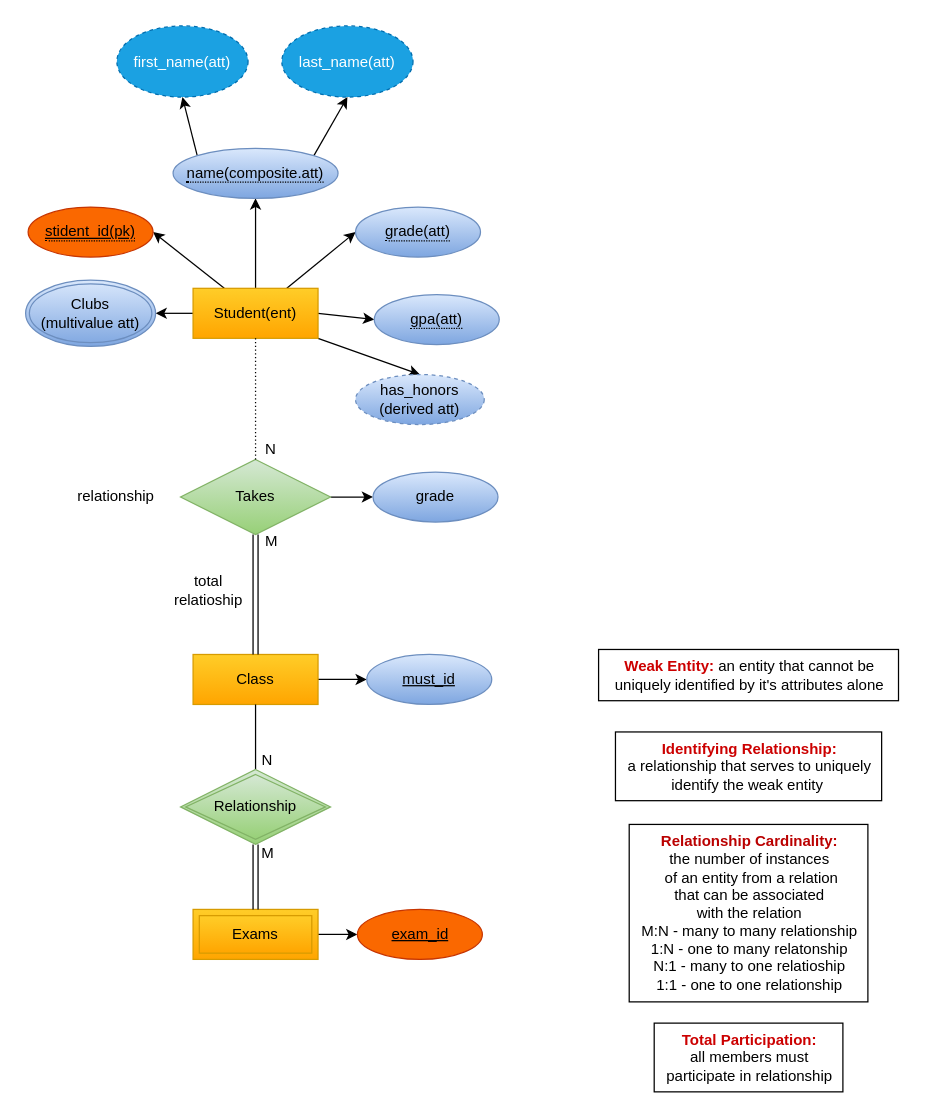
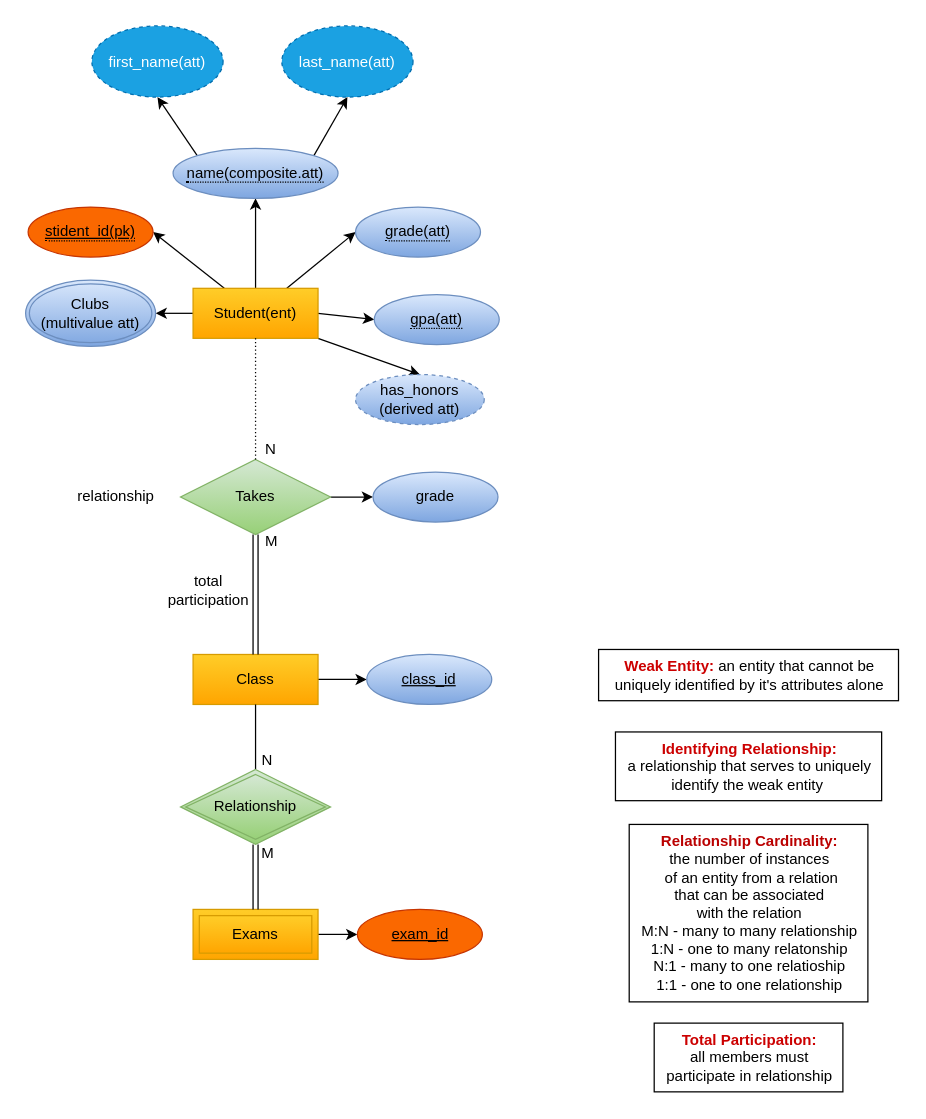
  <mxCell id="0" />
  <mxCell id="1" parent="0" />
  <mxCell id="2" style="edgeStyle=none;html=1;exitX=0.75;exitY=0;exitDx=0;exitDy=0;entryX=0;entryY=0.5;entryDx=0;entryDy=0;strokeColor=#000000;" edge="1" parent="1" source="8" target="11"><mxGeometry relative="1" as="geometry"><mxPoint x="313" y="84.52" as="targetPoint" /></mxGeometry></mxCell>
  <mxCell id="3" value="" style="edgeStyle=none;html=1;strokeColor=#000000;entryX=0.5;entryY=1;entryDx=0;entryDy=0;" edge="1" parent="1" source="8" target="13"><mxGeometry relative="1" as="geometry"><mxPoint x="214" y="58" as="targetPoint" /></mxGeometry></mxCell>
  <mxCell id="4" style="edgeStyle=none;html=1;exitX=1;exitY=0.5;exitDx=0;exitDy=0;entryX=0;entryY=0.5;entryDx=0;entryDy=0;fontColor=#ffffff;strokeColor=#000000;" edge="1" parent="1" source="8" target="10"><mxGeometry relative="1" as="geometry" /></mxCell>
  <mxCell id="5" style="edgeStyle=none;html=1;exitX=0;exitY=0.5;exitDx=0;exitDy=0;entryX=1;entryY=0.5;entryDx=0;entryDy=0;fontColor=#000000;strokeColor=#000000;" edge="1" parent="1" source="8" target="16"><mxGeometry relative="1" as="geometry" /></mxCell>
  <mxCell id="6" style="html=1;exitX=1;exitY=1;exitDx=0;exitDy=0;entryX=0.5;entryY=0;entryDx=0;entryDy=0;fontColor=#000000;strokeColor=#000000;" edge="1" parent="1" source="8" target="17"><mxGeometry relative="1" as="geometry" /></mxCell>
  <mxCell id="7" style="edgeStyle=none;html=1;exitX=0.25;exitY=0;exitDx=0;exitDy=0;entryX=1;entryY=0.5;entryDx=0;entryDy=0;strokeColor=#000000;fontColor=#000000;" edge="1" parent="1" source="8" target="15"><mxGeometry relative="1" as="geometry" /></mxCell>
  <mxCell id="8" value="&lt;font color=&quot;#000000&quot;&gt;Student(ent)&lt;/font&gt;" style="whiteSpace=wrap;html=1;align=center;fillColor=#ffcd28;strokeColor=#d79b00;gradientColor=#ffa500;" vertex="1" parent="1"><mxGeometry x="154" y="230" width="100" height="40" as="geometry" /></mxCell>
  <mxCell id="9" style="edgeStyle=none;html=1;exitX=1;exitY=0;exitDx=0;exitDy=0;fontColor=#ffffff;entryX=0.5;entryY=1;entryDx=0;entryDy=0;strokeColor=#000000;" edge="1" parent="1" source="13" target="14"><mxGeometry relative="1" as="geometry"><mxPoint x="249.355" y="23.858" as="sourcePoint" /><mxPoint x="289.7" y="-13.84" as="targetPoint" /></mxGeometry></mxCell>
  <mxCell id="10" value="&lt;span style=&quot;border-bottom: 1px dotted&quot;&gt;&lt;font color=&quot;#000000&quot;&gt;gpa(att)&lt;/font&gt;&lt;br&gt;&lt;/span&gt;" style="ellipse;whiteSpace=wrap;html=1;align=center;fillColor=#dae8fc;strokeColor=#6c8ebf;gradientColor=#7ea6e0;" vertex="1" parent="1"><mxGeometry x="299" y="235" width="100" height="40" as="geometry" /></mxCell>
  <mxCell id="11" value="&lt;span style=&quot;border-bottom: 1px dotted&quot;&gt;&lt;font color=&quot;#000000&quot;&gt;grade(att)&lt;/font&gt;&lt;br&gt;&lt;/span&gt;" style="ellipse;whiteSpace=wrap;html=1;align=center;fillColor=#dae8fc;strokeColor=#6c8ebf;gradientColor=#7ea6e0;" vertex="1" parent="1"><mxGeometry x="284" y="165" width="100" height="40" as="geometry" /></mxCell>
  <mxCell id="12" style="edgeStyle=none;html=1;exitX=0;exitY=0;exitDx=0;exitDy=0;entryX=0.5;entryY=1;entryDx=0;entryDy=0;strokeColor=#000000;fontColor=#000000;" edge="1" parent="1" source="13" target="28"><mxGeometry relative="1" as="geometry" /></mxCell>
  <mxCell id="13" value="&lt;span style=&quot;border-bottom: 1px dotted&quot;&gt;&lt;font color=&quot;#000000&quot;&gt;name(composite.att)&lt;/font&gt;&lt;br&gt;&lt;/span&gt;" style="ellipse;whiteSpace=wrap;html=1;align=center;fillColor=#dae8fc;strokeColor=#6c8ebf;gradientColor=#7ea6e0;" vertex="1" parent="1"><mxGeometry x="138" y="118" width="132" height="40" as="geometry" /></mxCell>
  <mxCell id="14" value="last_name(att)" style="ellipse;whiteSpace=wrap;html=1;align=center;dashed=1;fontColor=#ffffff;fillColor=#1ba1e2;strokeColor=#006EAF;" vertex="1" parent="1"><mxGeometry x="225" y="20" width="105" height="57" as="geometry" /></mxCell>
  <mxCell id="15" value="&lt;span style=&quot;border-bottom: 1px dotted&quot;&gt;&lt;font color=&quot;#000000&quot;&gt;&lt;u&gt;stident_id(pk)&lt;/u&gt;&lt;/font&gt;&lt;br&gt;&lt;/span&gt;" style="ellipse;whiteSpace=wrap;html=1;align=center;fillColor=#fa6800;strokeColor=#C73500;fontColor=#000000;" vertex="1" parent="1"><mxGeometry x="22" y="165" width="100" height="40" as="geometry" /></mxCell>
  <mxCell id="16" value="&lt;font color=&quot;#000000&quot;&gt;Clubs&lt;br&gt;(multivalue att)&lt;br&gt;&lt;/font&gt;" style="ellipse;shape=doubleEllipse;margin=3;whiteSpace=wrap;html=1;align=center;labelBackgroundColor=none;fillColor=#dae8fc;gradientColor=#7ea6e0;strokeColor=#6c8ebf;" vertex="1" parent="1"><mxGeometry x="20" y="223.5" width="104" height="53" as="geometry" /></mxCell>
  <mxCell id="17" value="&lt;font color=&quot;#000000&quot;&gt;has_honors&lt;/font&gt;&lt;br&gt;&lt;font color=&quot;#000000&quot;&gt;(derived att)&lt;/font&gt;" style="ellipse;whiteSpace=wrap;html=1;align=center;dashed=1;labelBackgroundColor=none;fillColor=#dae8fc;gradientColor=#7ea6e0;strokeColor=#6c8ebf;" vertex="1" parent="1"><mxGeometry x="284" y="299" width="103" height="40" as="geometry" /></mxCell>
  <mxCell id="18" style="edgeStyle=none;html=1;exitX=1;exitY=0.5;exitDx=0;exitDy=0;entryX=0;entryY=0.5;entryDx=0;entryDy=0;strokeColor=#000000;fontColor=#000000;" edge="1" parent="1" source="19" target="24"><mxGeometry relative="1" as="geometry" /></mxCell>
  <mxCell id="19" value="&lt;font color=&quot;#000000&quot;&gt;Class&lt;/font&gt;" style="whiteSpace=wrap;html=1;align=center;labelBackgroundColor=none;fillColor=#ffcd28;gradientColor=#ffa500;strokeColor=#d79b00;" vertex="1" parent="1"><mxGeometry x="154" y="523" width="100" height="40" as="geometry" /></mxCell>
  <mxCell id="20" style="edgeStyle=none;html=1;exitX=1;exitY=0.5;exitDx=0;exitDy=0;entryX=0;entryY=0.5;entryDx=0;entryDy=0;strokeColor=#000000;fontColor=#000000;" edge="1" parent="1" source="21" target="30"><mxGeometry relative="1" as="geometry" /></mxCell>
  <mxCell id="21" value="&lt;font color=&quot;#000000&quot;&gt;Takes&lt;/font&gt;" style="shape=rhombus;perimeter=rhombusPerimeter;whiteSpace=wrap;html=1;align=center;labelBackgroundColor=none;fillColor=#d5e8d4;gradientColor=#97d077;strokeColor=#82b366;" vertex="1" parent="1"><mxGeometry x="144" y="367" width="120" height="60" as="geometry" /></mxCell>
  <mxCell id="22" value="relationship" style="text;html=1;align=center;verticalAlign=middle;resizable=0;points=[];autosize=1;strokeColor=none;fillColor=none;fontColor=#000000;" vertex="1" parent="1"><mxGeometry x="52" y="384" width="79" height="26" as="geometry" /></mxCell>
- <mxCell id="23" value="total &lt;br&gt;relatioship" style="text;html=1;align=center;verticalAlign=middle;resizable=0;points=[];autosize=1;strokeColor=none;fillColor=none;fontColor=#000000;" vertex="1" parent="1"><mxGeometry x="124" y="451" width="83" height="41" as="geometry" /></mxCell>
- <mxCell id="24" value="&lt;font style=&quot;&quot; color=&quot;#000000&quot;&gt;&lt;u&gt;must_id&lt;/u&gt;&lt;/font&gt;" style="ellipse;whiteSpace=wrap;html=1;align=center;labelBackgroundColor=none;fillColor=#dae8fc;strokeColor=#6c8ebf;gradientColor=#7ea6e0;" vertex="1" parent="1"><mxGeometry x="293" y="523" width="100" height="40" as="geometry" /></mxCell>
+ <mxCell id="23" value="total &lt;br&gt;participation" style="text;html=1;align=center;verticalAlign=middle;resizable=0;points=[];autosize=1;strokeColor=none;fillColor=none;fontColor=#000000;" vertex="1" parent="1"><mxGeometry x="124" y="451" width="83" height="41" as="geometry" /></mxCell>
+ <mxCell id="24" value="&lt;font style=&quot;&quot; color=&quot;#000000&quot;&gt;&lt;u&gt;class_id&lt;/u&gt;&lt;/font&gt;" style="ellipse;whiteSpace=wrap;html=1;align=center;labelBackgroundColor=none;fillColor=#dae8fc;strokeColor=#6c8ebf;gradientColor=#7ea6e0;" vertex="1" parent="1"><mxGeometry x="293" y="523" width="100" height="40" as="geometry" /></mxCell>
  <mxCell id="25" value="" style="shape=link;html=1;rounded=0;strokeColor=#000000;fontColor=#000000;exitX=0.5;exitY=1;exitDx=0;exitDy=0;entryX=0.5;entryY=0;entryDx=0;entryDy=0;" edge="1" parent="1" source="21" target="19"><mxGeometry relative="1" as="geometry"><mxPoint x="151" y="383" as="sourcePoint" /><mxPoint x="311" y="383" as="targetPoint" /></mxGeometry></mxCell>
  <mxCell id="26" value="M" style="resizable=0;html=1;align=left;verticalAlign=bottom;labelBackgroundColor=none;strokeColor=#000000;fontColor=#000000;fillColor=none;" connectable="0" vertex="1" parent="25"><mxGeometry x="-1" relative="1" as="geometry"><mxPoint x="6" y="14" as="offset" /></mxGeometry></mxCell>
  <mxCell id="27" value="N" style="resizable=0;html=1;align=left;verticalAlign=bottom;labelBackgroundColor=none;strokeColor=#000000;fontColor=#000000;fillColor=none;" connectable="0" vertex="1" parent="1"><mxGeometry x="210" y="367" as="geometry" /></mxCell>
- <mxCell id="28" value="first_name(att)" style="ellipse;whiteSpace=wrap;html=1;align=center;dashed=1;fontColor=#ffffff;fillColor=#1ba1e2;strokeColor=#006EAF;" vertex="1" parent="1"><mxGeometry x="93" y="20" width="105" height="57" as="geometry" /></mxCell>
+ <mxCell id="28" value="first_name(att)" style="ellipse;whiteSpace=wrap;html=1;align=center;dashed=1;fontColor=#ffffff;fillColor=#1ba1e2;strokeColor=#006EAF;" vertex="1" parent="1"><mxGeometry x="73" y="20" width="105" height="57" as="geometry" /></mxCell>
  <mxCell id="29" value="" style="endArrow=none;html=1;rounded=0;dashed=1;dashPattern=1 2;strokeColor=#000000;fontColor=#000000;entryX=0.5;entryY=1;entryDx=0;entryDy=0;exitX=0.5;exitY=0;exitDx=0;exitDy=0;" edge="1" parent="1" source="21" target="8"><mxGeometry relative="1" as="geometry"><mxPoint x="151" y="389" as="sourcePoint" /><mxPoint x="311" y="389" as="targetPoint" /></mxGeometry></mxCell>
  <mxCell id="30" value="grade" style="ellipse;whiteSpace=wrap;html=1;align=center;labelBackgroundColor=none;strokeColor=#6c8ebf;fillColor=#dae8fc;gradientColor=#7ea6e0;" vertex="1" parent="1"><mxGeometry x="298" y="377" width="100" height="40" as="geometry" /></mxCell>
  <mxCell id="31" value="&lt;font style=&quot;font-weight: bold;&quot; color=&quot;rgba(0, 0, 0, 0)&quot;&gt;Relationship Cardinality: &lt;br&gt;&lt;/font&gt;the number of instances&lt;br&gt;&amp;nbsp;of an entity from a relation &lt;br&gt;that can be associated &lt;br&gt;with the relation&lt;br&gt;M:N - many to many relationship&lt;br&gt;1:N - one to many relatonship&lt;br&gt;N:1 - many to one relatioship&lt;br&gt;1:1 - one to one relationship" style="text;html=1;align=center;verticalAlign=middle;resizable=0;points=[];autosize=1;strokeColor=#000000;fillColor=none;fontColor=#000000;" vertex="1" parent="1"><mxGeometry x="503" y="659" width="191" height="142" as="geometry" /></mxCell>
  <mxCell id="32" value="&lt;font style=&quot;font-weight: bold;&quot; color=&quot;#cc0000&quot;&gt;Total Participation: &lt;br&gt;&lt;/font&gt;all members must &lt;br&gt;participate in relationship" style="text;html=1;align=center;verticalAlign=middle;resizable=0;points=[];autosize=1;strokeColor=#000000;fillColor=none;fontColor=#000000;" vertex="1" parent="1"><mxGeometry x="523" y="818" width="151" height="55" as="geometry" /></mxCell>
  <mxCell id="33" value="&lt;b style=&quot;color: rgb(204, 0, 0);&quot;&gt;Weak Entity: &lt;/b&gt;an entity that cannot be&lt;br&gt;&amp;nbsp;uniquely identified by it's attributes alone&lt;b style=&quot;color: rgb(204, 0, 0);&quot;&gt;&amp;nbsp;&lt;/b&gt;" style="text;html=1;align=center;verticalAlign=middle;resizable=0;points=[];autosize=1;strokeColor=#000000;fillColor=none;fontColor=#000000;" vertex="1" parent="1"><mxGeometry x="478.5" y="519" width="240" height="41" as="geometry" /></mxCell>
  <mxCell id="34" value="&lt;b style=&quot;color: rgb(204, 0, 0);&quot;&gt;Identifying Relationship:&lt;br&gt;&lt;/b&gt;a relationship that serves to uniquely &lt;br&gt;identify the weak entity&amp;nbsp;&lt;br&gt;" style="text;html=1;align=center;verticalAlign=middle;resizable=0;points=[];autosize=1;strokeColor=#000000;fillColor=none;fontColor=#000000;" vertex="1" parent="1"><mxGeometry x="492" y="585" width="213" height="55" as="geometry" /></mxCell>
  <mxCell id="35" style="edgeStyle=none;html=1;exitX=1;exitY=0.5;exitDx=0;exitDy=0;entryX=0;entryY=0.5;entryDx=0;entryDy=0;strokeColor=#000000;fontColor=#000000;" edge="1" parent="1" source="36" target="37"><mxGeometry relative="1" as="geometry" /></mxCell>
  <mxCell id="36" value="&lt;font color=&quot;#000000&quot;&gt;Exams&lt;/font&gt;" style="shape=ext;margin=3;double=1;whiteSpace=wrap;html=1;align=center;labelBackgroundColor=none;strokeColor=#d79b00;fillColor=#ffcd28;gradientColor=#ffa500;" vertex="1" parent="1"><mxGeometry x="154" y="727" width="100" height="40" as="geometry" /></mxCell>
  <mxCell id="37" value="exam_id" style="ellipse;whiteSpace=wrap;html=1;align=center;fontStyle=4;labelBackgroundColor=none;strokeColor=#C73500;fillColor=#fa6800;fontColor=#000000;" vertex="1" parent="1"><mxGeometry x="285.5" y="727" width="100" height="40" as="geometry" /></mxCell>
  <mxCell id="38" value="" style="endArrow=none;html=1;rounded=0;strokeColor=#000000;fontColor=#000000;exitX=0.5;exitY=1;exitDx=0;exitDy=0;entryX=0.5;entryY=0;entryDx=0;entryDy=0;" edge="1" parent="1" source="19" target="42"><mxGeometry relative="1" as="geometry"><mxPoint x="68" y="634" as="sourcePoint" /><mxPoint x="204" y="615" as="targetPoint" /></mxGeometry></mxCell>
  <mxCell id="39" value="" style="shape=link;html=1;rounded=0;strokeColor=#000000;fontColor=#000000;exitX=0.5;exitY=1;exitDx=0;exitDy=0;entryX=0.5;entryY=0;entryDx=0;entryDy=0;" edge="1" parent="1" source="42" target="36"><mxGeometry relative="1" as="geometry"><mxPoint x="204" y="675" as="sourcePoint" /><mxPoint x="134" y="691" as="targetPoint" /></mxGeometry></mxCell>
  <mxCell id="40" value="M" style="resizable=0;html=1;align=left;verticalAlign=bottom;labelBackgroundColor=none;strokeColor=#000000;fontColor=#000000;fillColor=none;" connectable="0" vertex="1" parent="39"><mxGeometry x="-1" relative="1" as="geometry"><mxPoint x="3" y="15" as="offset" /></mxGeometry></mxCell>
  <mxCell id="41" value="N" style="resizable=0;html=1;align=right;verticalAlign=bottom;labelBackgroundColor=none;strokeColor=#000000;fontColor=#000000;fillColor=none;" connectable="0" vertex="1" parent="39"><mxGeometry x="1" relative="1" as="geometry"><mxPoint x="14" y="-111" as="offset" /></mxGeometry></mxCell>
  <mxCell id="42" value="Relationship" style="shape=rhombus;double=1;perimeter=rhombusPerimeter;whiteSpace=wrap;html=1;align=center;labelBackgroundColor=none;strokeColor=#82b366;fillColor=#d5e8d4;gradientColor=#97d077;" vertex="1" parent="1"><mxGeometry x="144" y="615" width="120" height="60" as="geometry" /></mxCell>
